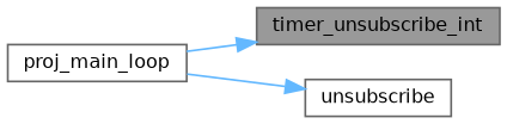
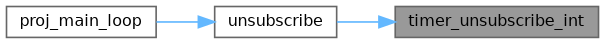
  digraph {
    rankdir=RL
    node [color=grey40 fillcolor=white fontname=Helvetica fontsize=10 shape=box style=filled]
    edge [color=steelblue1 dir=back fontname=Helvetica fontsize=10 labelfontname=Helvetica labelfontsize=10 style=solid]
    n1 [color=gray40 fillcolor=grey60 fontcolor=black height=0.2 label=timer_unsubscribe_int width=0.4]
    n2 [height=0.2 label=unsubscribe width=0.4]
    n3 [height=0.2 label=proj_main_loop width=0.4]
-   n1 -> n3
+   n1 -> n2
    n2 -> n3
  }
